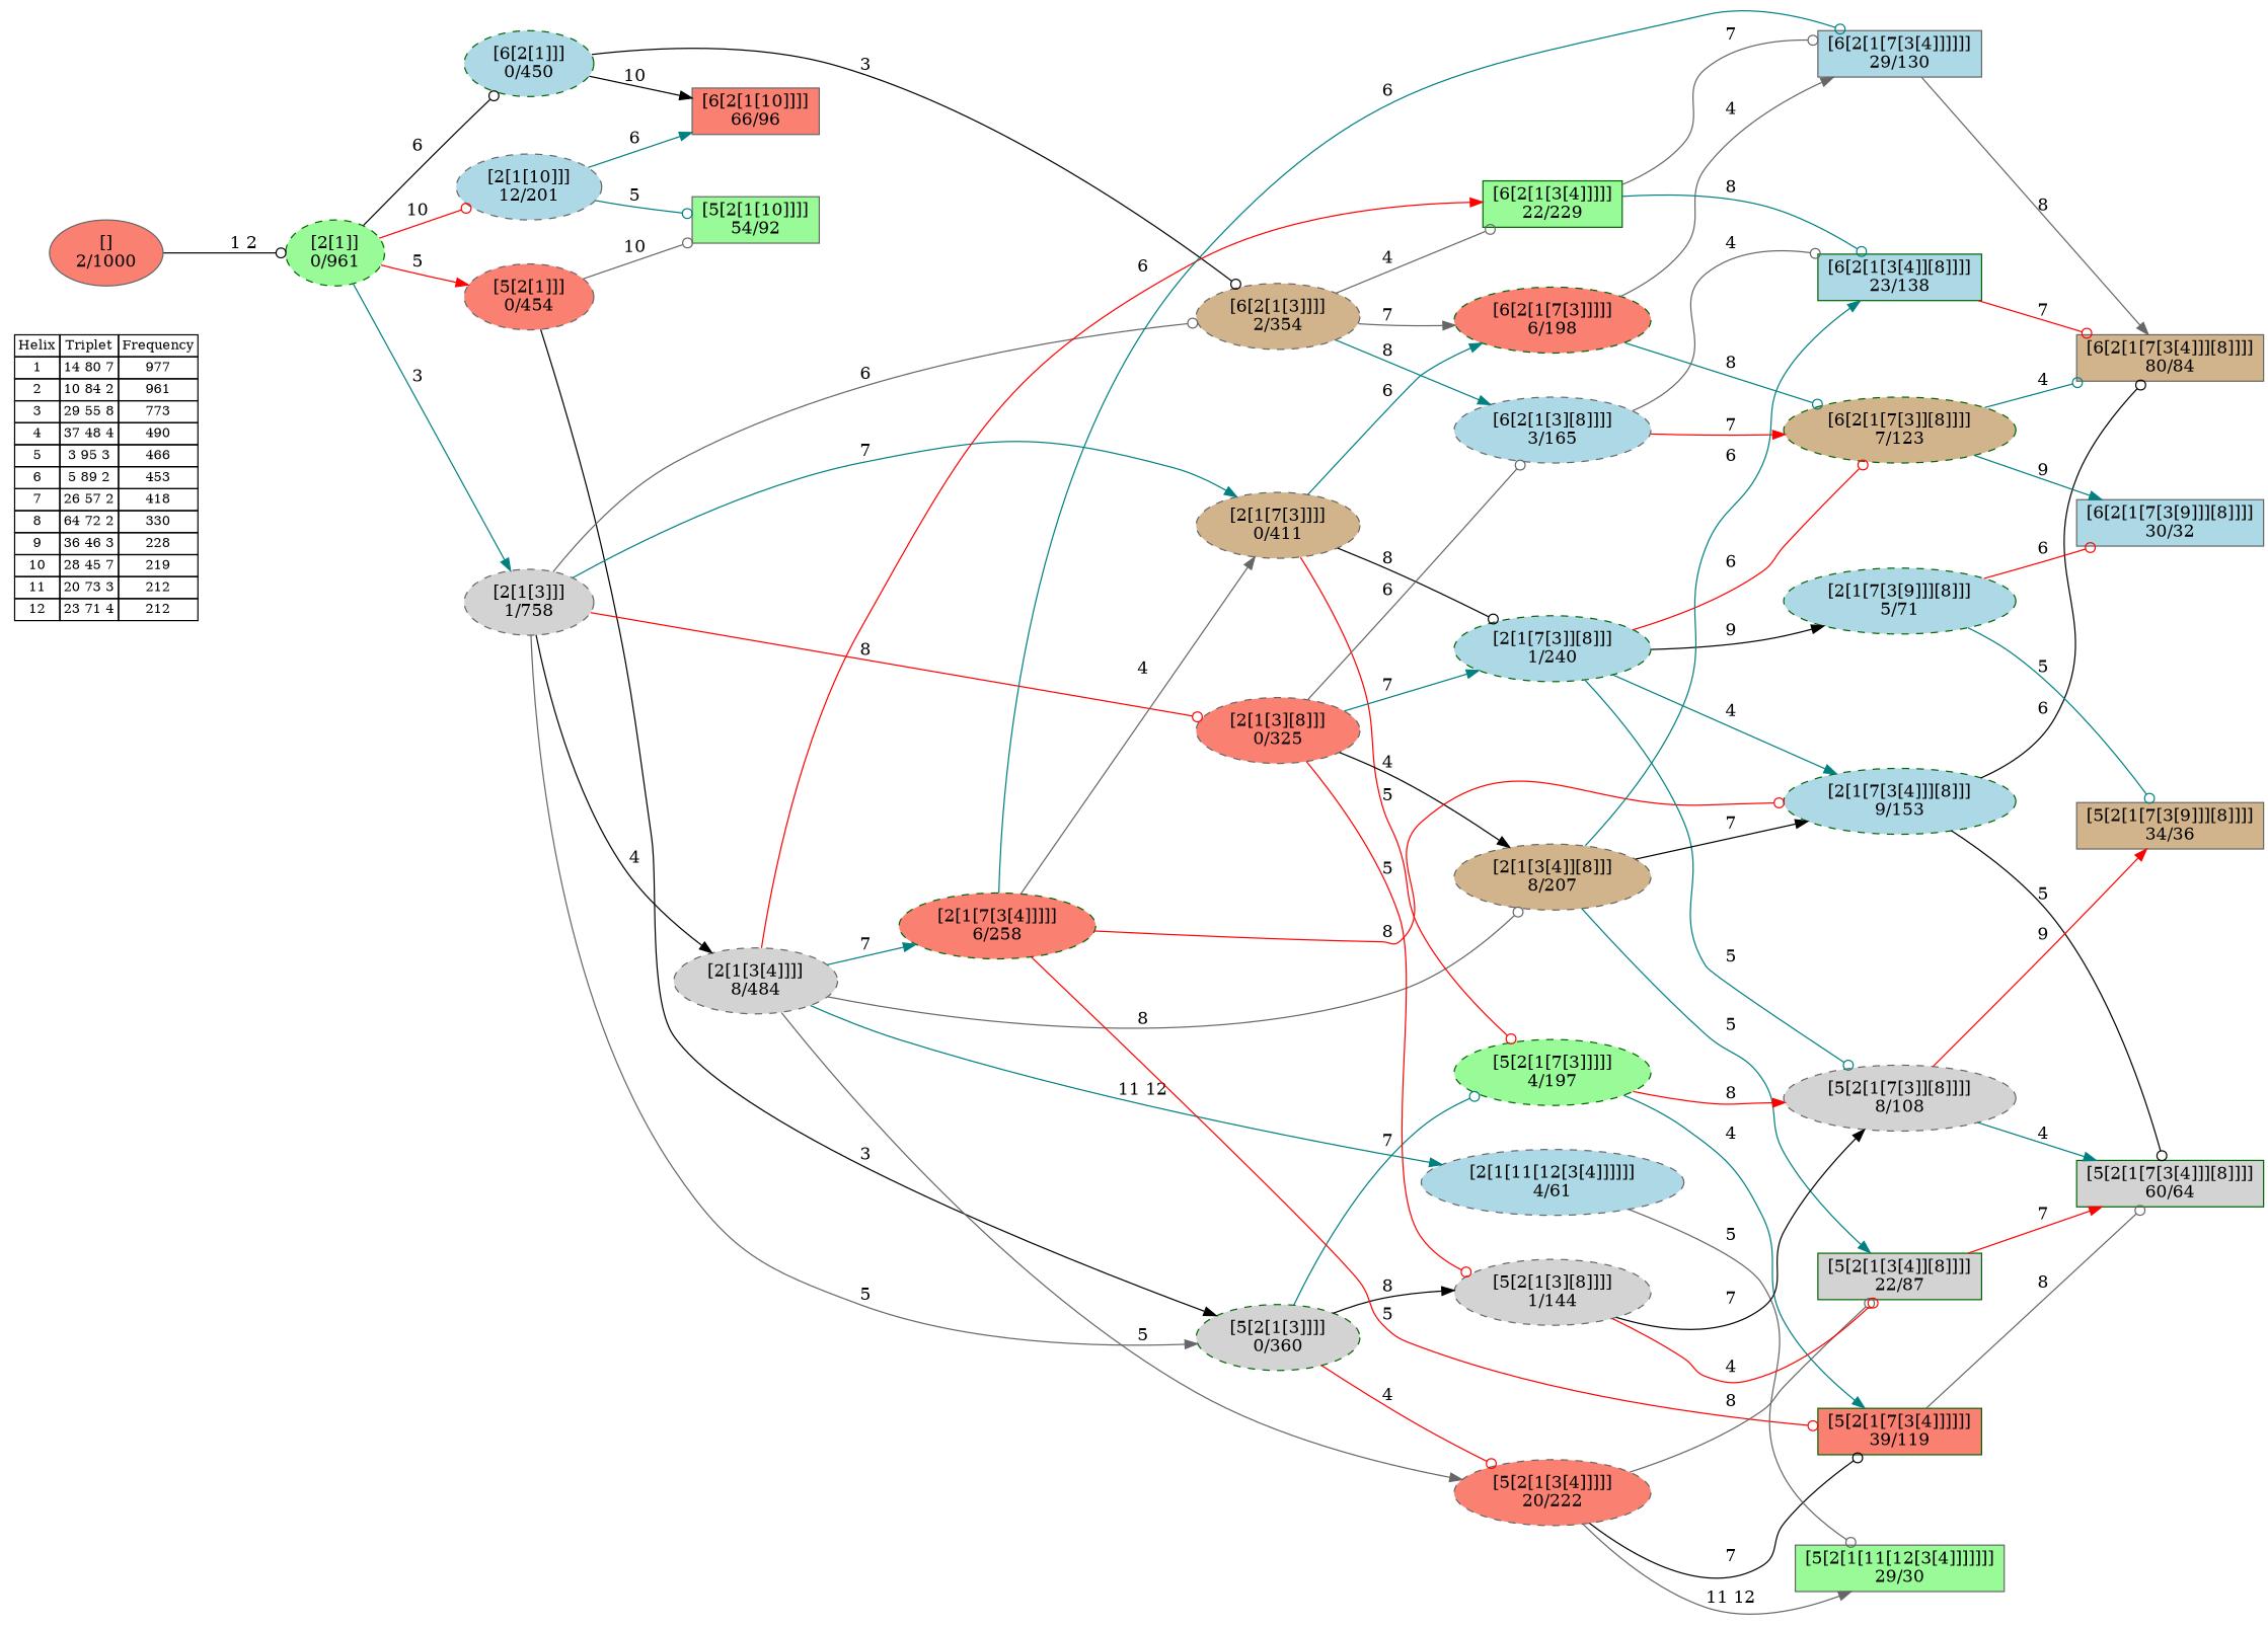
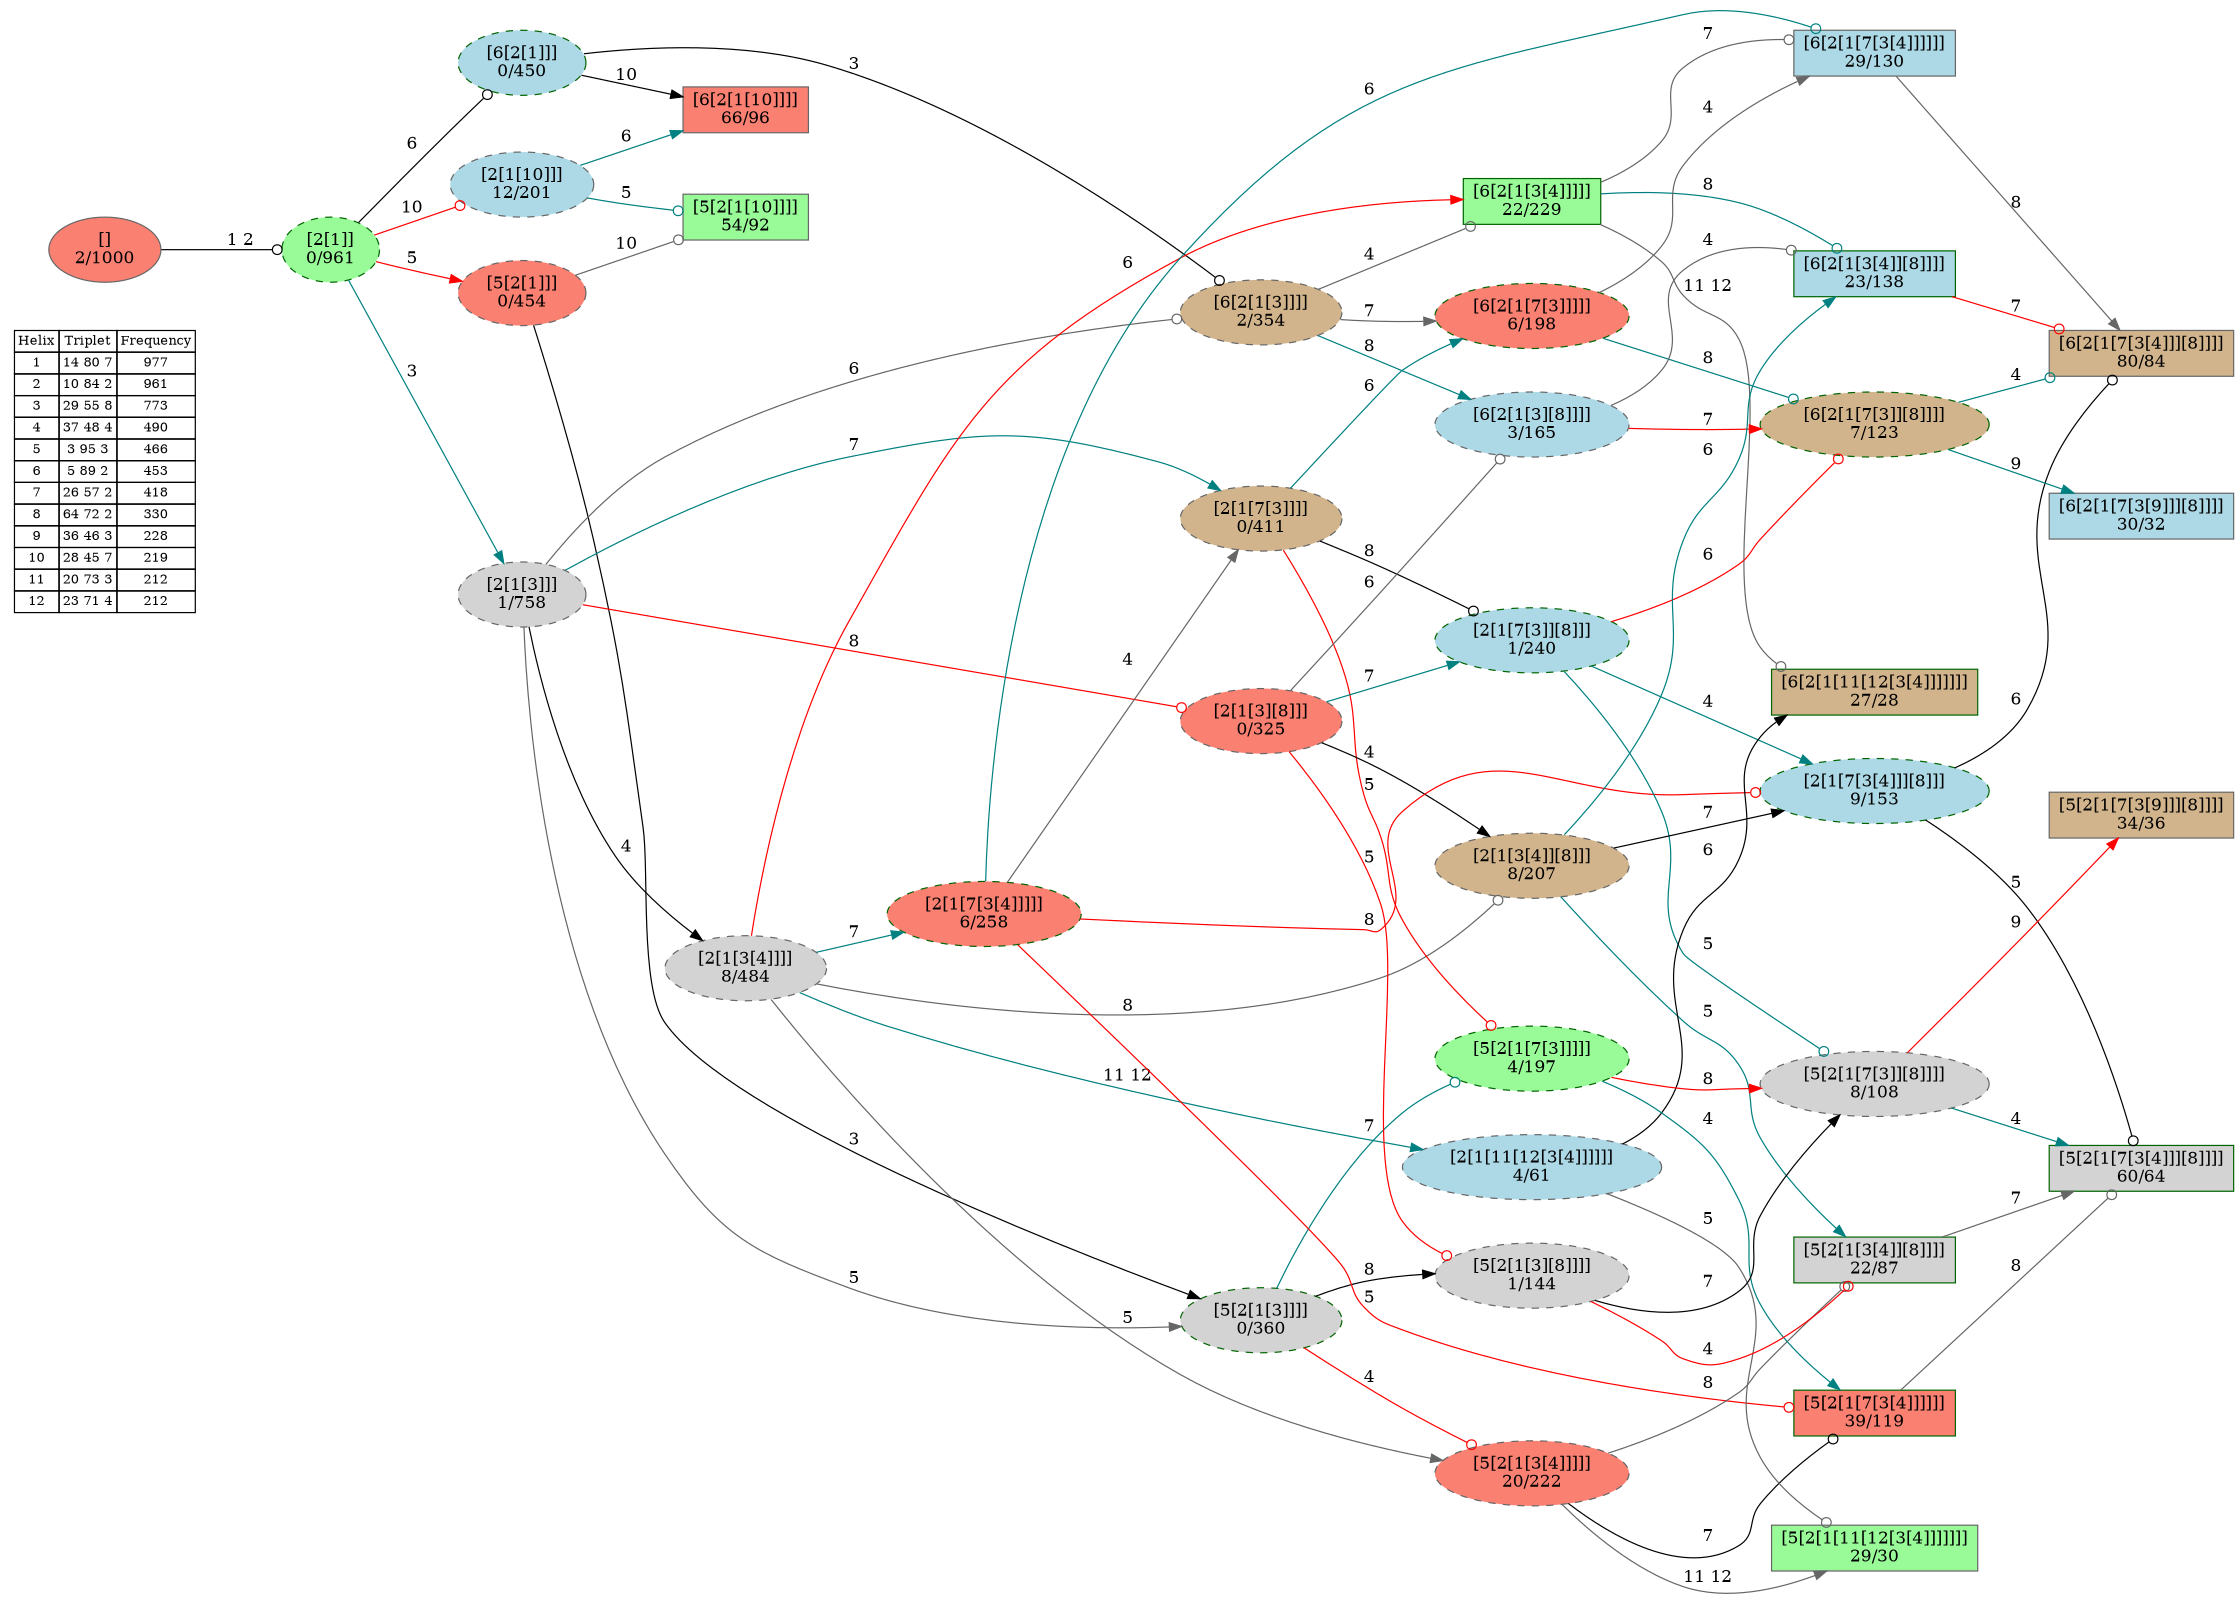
  digraph {
    nodesep=0.5
    rankdir=LR
    node [color=gray40 fillcolor=lightblue style="dashed,filled"]
    edge [arrowhead=odot color=teal]
    n1 [fontsize=11 label=< <table border="0" cellborder="1" cellspacing="0"><tr><td>Helix</td><td>Triplet</td><td>Frequency</td></tr> <tr><td>1</td><td>14 80 7</td><td>977</td></tr> <tr><td>2</td><td>10 84 2</td><td>961</td></tr> <tr><td>3</td><td>29 55 8</td><td>773</td></tr> <tr><td>4</td><td>37 48 4</td><td>490</td></tr> <tr><td>5</td><td>3 95 3</td><td>466</td></tr> <tr><td>6</td><td>5 89 2</td><td>453</td></tr> <tr><td>7</td><td>26 57 2</td><td>418</td></tr> <tr><td>8</td><td>64 72 2</td><td>330</td></tr> <tr><td>9</td><td>36 46 3</td><td>228</td></tr> <tr><td>10</td><td>28 45 7</td><td>219</td></tr> <tr><td>11</td><td>20 73 3</td><td>212</td></tr> <tr><td>12</td><td>23 71 4</td><td>212</td></tr> </table>> shape=plaintext color="" fillcolor="" style=""]
    n2 [fillcolor=tan label="[6[2[1[7[3[4]]][8]]]]\n80/84" shape=box style=filled]
    n3 [fillcolor=salmon label="[6[2[1[10]]]]\n66/96" shape=box style=filled]
    n4 [color=darkgreen fillcolor=lightgrey label="[5[2[1[7[3[4]]][8]]]]\n60/64" shape=box style=filled]
    n5 [fillcolor=palegreen label="[5[2[1[10]]]]\n54/92" shape=box style=filled]
    n6 [color=darkgreen fillcolor=salmon label="[5[2[1[7[3[4]]]]]]\n39/119" shape=box style=filled]
    n7 [fillcolor=tan label="[5[2[1[7[3[9]]][8]]]]\n34/36" shape=box style=filled]
    n8 [label="[6[2[1[7[3[9]]][8]]]]\n30/32" shape=box style=filled]
    n9 [fillcolor=palegreen label="[5[2[1[11[12[3[4]]]]]]]\n29/30" shape=box style=filled]
    n10 [label="[6[2[1[7[3[4]]]]]]\n29/130" shape=box style=filled]
+   n11 [color=darkgreen fillcolor=tan label="[6[2[1[11[12[3[4]]]]]]]\n27/28" shape=box style=filled]
    n12 [color=darkgreen label="[6[2[1[3[4]][8]]]]\n23/138" shape=box style=filled]
    n13 [color=darkgreen fillcolor=palegreen label="[6[2[1[3[4]]]]]\n22/229" shape=box style=filled]
    n14 [color=darkgreen fillcolor=lightgrey label="[5[2[1[3[4]][8]]]]\n22/87" shape=box style=filled]
    n15 [color=darkgreen label="[6[2[1]]]\n0/450"]
    n16 [fillcolor=tan label="[6[2[1[3]]]]\n2/354"]
    n17 [color=darkgreen fillcolor=salmon label="[6[2[1[7[3]]]]]\n6/198"]
    n18 [label="[6[2[1[3][8]]]]\n3/165"]
    n19 [color=darkgreen label="[2[1[7[3[4]]][8]]]\n9/153"]
    n20 [color=darkgreen fillcolor=palegreen label="[2[1]]\n0/961"]
    n21 [label="[2[1[10]]]\n12/201"]
    n22 [fillcolor=salmon label="[5[2[1]]]\n0/454"]
    n23 [fillcolor=lightgrey label="[2[1[3]]]\n1/758"]
    n24 [color=darkgreen fillcolor=lightgrey label="[5[2[1[3]]]]\n0/360"]
    n25 [fillcolor=lightgrey label="[2[1[3[4]]]]\n8/484"]
    n26 [fillcolor=tan label="[2[1[7[3]]]]\n0/411"]
    n27 [fillcolor=salmon label="[2[1[3][8]]]\n0/325"]
    n28 [color=darkgreen fillcolor=salmon label="[2[1[7[3[4]]]]]\n6/258"]
    n29 [color=darkgreen label="[2[1[7[3]][8]]]\n1/240"]
    n30 [color=darkgreen fillcolor=tan label="[6[2[1[7[3]][8]]]]\n7/123"]
    n31 [fillcolor=lightgrey label="[5[2[1[7[3]][8]]]]\n8/108"]
-   n32 [color=darkgreen label="[2[1[7[3[9]]][8]]]\n5/71"]
    n33 [fillcolor=tan label="[2[1[3[4]][8]]]\n8/207"]
    n34 [fillcolor=salmon label="[5[2[1[3[4]]]]]\n20/222"]
    n35 [label="[2[1[11[12[3[4]]]]]]\n4/61"]
    n36 [color=darkgreen fillcolor=palegreen label="[5[2[1[7[3]]]]]\n4/197"]
    n37 [fillcolor=lightgrey label="[5[2[1[3][8]]]]\n1/144"]
    n38 [fillcolor=salmon label="[]\n2/1000" style=filled]
    n6 -> n4 [color=gray40 label="8 "]
    n10 -> n2 [arrowhead=normal color=gray40 label="8 "]
    n12 -> n2 [color=red label="7 "]
    n13 -> n10 [color=gray40 label="7 "]
+   n13 -> n11 [color=gray40 label="11 12 "]
    n13 -> n12 [label="8 "]
-   n14 -> n4 [arrowhead=normal color=red label="7 "]
+   n14 -> n4 [arrowhead=normal color=gray40 label="7 "]
    n15 -> n3 [arrowhead=normal color=black label="10 "]
    n15 -> n16 [color=black label="3 "]
    n16 -> n13 [color=gray40 label="4 "]
    n16 -> n17 [arrowhead=normal color=gray40 label="7 "]
    n16 -> n18 [arrowhead=normal label="8 "]
    n17 -> n10 [arrowhead=normal color=gray40 label="4 "]
    n17 -> n30 [label="8 "]
    n18 -> n12 [color=gray40 label="4 "]
    n18 -> n30 [arrowhead=normal color=red label="7 "]
    n19 -> n2 [color=black label="6 "]
    n19 -> n4 [color=black label="5 "]
    n20 -> n15 [color=black label="6 "]
    n20 -> n21 [color=red label="10 "]
    n20 -> n22 [arrowhead=normal color=red label="5 "]
    n20 -> n23 [arrowhead=normal label="3 "]
    n21 -> n3 [arrowhead=normal label="6 "]
    n21 -> n5 [label="5 "]
    n22 -> n5 [color=gray40 label="10 "]
    n22 -> n24 [arrowhead=normal color=black label="3 "]
    n23 -> n16 [color=gray40 label="6 "]
    n23 -> n24 [arrowhead=normal color=gray40 label="5 "]
    n23 -> n25 [arrowhead=normal color=black label="4 "]
    n23 -> n26 [arrowhead=normal label="7 "]
    n23 -> n27 [color=red label="8 "]
    n24 -> n34 [color=red label="4 "]
    n24 -> n36 [label="7 "]
    n24 -> n37 [arrowhead=normal color=black label="8 "]
    n25 -> n13 [arrowhead=normal color=red label="6 "]
    n25 -> n28 [arrowhead=normal label="7 "]
    n25 -> n33 [color=gray40 label="8 "]
    n25 -> n34 [arrowhead=normal color=gray40 label="5 "]
    n25 -> n35 [arrowhead=normal label="11 12 "]
    n26 -> n17 [arrowhead=normal label="6 "]
    n26 -> n29 [color=black label="8 "]
    n26 -> n36 [color=red label="5 "]
    n27 -> n18 [color=gray40 label="6 "]
    n27 -> n29 [arrowhead=normal label="7 "]
    n27 -> n33 [arrowhead=normal color=black label="4 "]
    n27 -> n37 [color=red label="5 "]
    n28 -> n6 [color=red label="5 "]
    n28 -> n10 [label="6 "]
    n28 -> n19 [color=red label="8 "]
    n28 -> n26 [arrowhead=normal color=gray40 label="4 "]
    n29 -> n19 [arrowhead=normal label="4 "]
    n29 -> n30 [color=red label="6 "]
    n29 -> n31 [label="5 "]
-   n29 -> n32 [arrowhead=normal color=black label="9 "]
    n30 -> n2 [label="4 "]
    n30 -> n8 [arrowhead=normal label="9 "]
    n31 -> n4 [arrowhead=normal label="4 "]
    n31 -> n7 [arrowhead=normal color=red label="9 "]
-   n32 -> n7 [label="5 "]
-   n32 -> n8 [color=red label="6 "]
    n33 -> n12 [arrowhead=normal label="6 "]
    n33 -> n14 [arrowhead=normal label="5 "]
    n33 -> n19 [arrowhead=normal color=black label="7 "]
    n34 -> n6 [color=black label="7 "]
    n34 -> n9 [arrowhead=normal color=gray40 label="11 12 "]
    n34 -> n14 [color=gray40 label="8 "]
    n35 -> n9 [color=gray40 label="5 "]
+   n35 -> n11 [arrowhead=normal color=black label="6 "]
    n36 -> n6 [arrowhead=normal label="4 "]
    n36 -> n31 [arrowhead=normal color=red label="8 "]
    n37 -> n14 [color=red label="4 "]
    n37 -> n31 [arrowhead=normal color=black label="7 "]
    n38 -> n20 [color=black label="1 2 "]
  }
